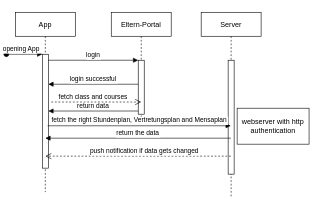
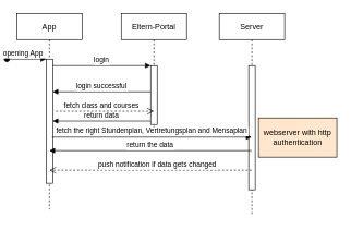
  <mxCell id="0" />
  <mxCell id="1" parent="0" />
  <mxCell id="2" value="App" style="shape=umlLifeline;perimeter=lifelinePerimeter;container=1;collapsible=0;recursiveResize=0;rounded=0;shadow=0;strokeWidth=1;" parent="1" vertex="1"><mxGeometry x="20" y="20" width="100" height="300" as="geometry" /></mxCell>
  <mxCell id="3" value="" style="points=[];perimeter=orthogonalPerimeter;rounded=0;shadow=0;strokeWidth=1;" parent="2" vertex="1"><mxGeometry x="45" y="70" width="10" height="190" as="geometry" /></mxCell>
  <mxCell id="4" value="opening App" style="verticalAlign=bottom;startArrow=oval;endArrow=block;startSize=8;shadow=0;strokeWidth=1;" parent="2" target="3" edge="1"><mxGeometry x="-0.167" relative="1" as="geometry"><mxPoint x="-15" y="70" as="sourcePoint" /><mxPoint as="offset" /></mxGeometry></mxCell>
  <mxCell id="5" value="return data" style="verticalAlign=bottom;endArrow=block;entryX=1;entryY=0;shadow=0;strokeWidth=1;" edge="1" parent="2"><mxGeometry relative="1" as="geometry"><mxPoint x="205" y="164.71" as="sourcePoint" /><mxPoint x="55" y="164.71" as="targetPoint" /></mxGeometry></mxCell>
  <mxCell id="6" value="Eltern-Portal" style="shape=umlLifeline;perimeter=lifelinePerimeter;container=1;collapsible=0;recursiveResize=0;rounded=0;shadow=0;strokeWidth=1;" parent="1" vertex="1"><mxGeometry x="180" y="20" width="100" height="180" as="geometry" /></mxCell>
  <mxCell id="7" value="" style="points=[];perimeter=orthogonalPerimeter;rounded=0;shadow=0;strokeWidth=1;" parent="6" vertex="1"><mxGeometry x="45" y="80" width="10" height="90" as="geometry" /></mxCell>
  <mxCell id="8" value="login" style="verticalAlign=bottom;endArrow=block;entryX=0;entryY=0;shadow=0;strokeWidth=1;" parent="1" source="3" target="7" edge="1"><mxGeometry relative="1" as="geometry"><mxPoint x="175" y="100" as="sourcePoint" /></mxGeometry></mxCell>
  <mxCell id="9" value="login successful" style="verticalAlign=bottom;endArrow=block;entryX=1;entryY=0;shadow=0;strokeWidth=1;" parent="1" source="7" edge="1"><mxGeometry relative="1" as="geometry"><mxPoint x="140" y="140" as="sourcePoint" /><mxPoint x="75" y="140" as="targetPoint" /></mxGeometry></mxCell>
  <mxCell id="10" value="Server" style="shape=umlLifeline;perimeter=lifelinePerimeter;container=1;collapsible=0;recursiveResize=0;rounded=0;shadow=0;strokeWidth=1;" vertex="1" parent="1"><mxGeometry x="330" y="20" width="100" height="310" as="geometry" /></mxCell>
  <mxCell id="11" value="" style="points=[];perimeter=orthogonalPerimeter;rounded=0;shadow=0;strokeWidth=1;" vertex="1" parent="10"><mxGeometry x="45" y="80" width="10" height="190" as="geometry" /></mxCell>
  <mxCell id="12" value="fetch class and courses" style="verticalAlign=bottom;endArrow=open;dashed=1;endSize=8;exitX=1;exitY=0.95;shadow=0;strokeWidth=1;" edge="1" parent="1"><mxGeometry x="-0.067" relative="1" as="geometry"><mxPoint x="230" y="169.71" as="targetPoint" /><mxPoint x="80" y="169.71" as="sourcePoint" /><mxPoint as="offset" /></mxGeometry></mxCell>
  <mxCell id="13" value="fetch the right Stundenplan, Vertretungsplan and Mensaplan" style="verticalAlign=bottom;endArrow=block;shadow=0;strokeWidth=1;exitX=0.886;exitY=0.628;exitDx=0;exitDy=0;exitPerimeter=0;" edge="1" parent="1" source="3" target="10"><mxGeometry relative="1" as="geometry"><mxPoint x="80" y="210" as="sourcePoint" /><mxPoint x="230" y="210" as="targetPoint" /></mxGeometry></mxCell>
  <mxCell id="14" value="return the data" style="verticalAlign=bottom;endArrow=block;entryX=0.5;entryY=0.737;shadow=0;strokeWidth=1;entryDx=0;entryDy=0;entryPerimeter=0;" edge="1" parent="1" source="10" target="3"><mxGeometry relative="1" as="geometry"><mxPoint x="230" y="230" as="sourcePoint" /><mxPoint x="80" y="230" as="targetPoint" /></mxGeometry></mxCell>
- <mxCell id="15" value="webserver with http authentication" style="rounded=0;whiteSpace=wrap;html=1;" vertex="1" parent="1"><mxGeometry x="390" y="180" width="120" height="60" as="geometry" /></mxCell>
+ <mxCell id="15" value="webserver with http authentication" style="rounded=0;whiteSpace=wrap;html=1;fillColor=#ffe6cc;" vertex="1" parent="1"><mxGeometry x="390" y="180" width="120" height="60" as="geometry" /></mxCell>
  <mxCell id="16" value="push notification if data gets changed" style="verticalAlign=bottom;endArrow=open;dashed=1;endSize=8;shadow=0;strokeWidth=1;" edge="1" parent="1" source="10"><mxGeometry x="-0.067" relative="1" as="geometry"><mxPoint x="70" y="260" as="targetPoint" /><mxPoint x="180" y="260" as="sourcePoint" /><mxPoint as="offset" /></mxGeometry></mxCell>
